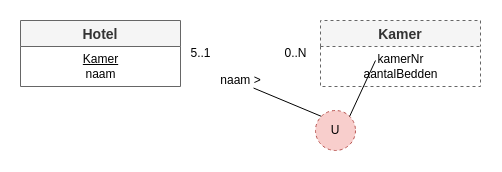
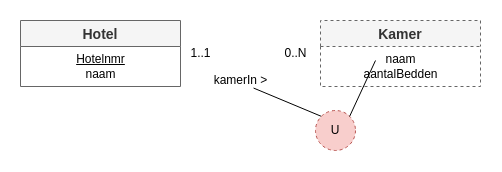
  <mxCell id="0" />
  <mxCell id="1" parent="0" />
  <mxCell id="2" value="Hotel" style="swimlane;fontStyle=1;childLayout=stackLayout;horizontal=1;startSize=26;horizontalStack=0;resizeParent=1;resizeParentMax=0;resizeLast=0;collapsible=1;marginBottom=0;align=center;fontSize=14;strokeColor=#666666;fillColor=#f5f5f5;fontColor=#333333;" vertex="1" parent="1"><mxGeometry x="20" y="20" width="160" height="66" as="geometry" /></mxCell>
- <mxCell id="3" value="&lt;u&gt;Kamer&lt;/u&gt;&lt;br&gt;naam" style="text;html=1;align=center;verticalAlign=middle;resizable=0;points=[];autosize=1;strokeColor=none;fillColor=none;" vertex="1" parent="2"><mxGeometry y="26" width="160" height="40" as="geometry" /></mxCell>
+ <mxCell id="3" value="&lt;u&gt;Hotelnmr&lt;/u&gt;&lt;br&gt;naam" style="text;html=1;align=center;verticalAlign=middle;resizable=0;points=[];autosize=1;strokeColor=none;fillColor=none;" vertex="1" parent="2"><mxGeometry y="26" width="160" height="40" as="geometry" /></mxCell>
  <mxCell id="4" value="Kamer" style="swimlane;fontStyle=1;childLayout=stackLayout;horizontal=1;startSize=26;horizontalStack=0;resizeParent=1;resizeParentMax=0;resizeLast=0;collapsible=1;marginBottom=0;align=center;fontSize=14;strokeColor=#666666;fillColor=#f5f5f5;fontColor=#333333;dashed=1;" vertex="1" parent="1"><mxGeometry x="320" y="20" width="160" height="66" as="geometry" /></mxCell>
- <mxCell id="5" value="kamerNr&lt;br&gt;aantalBedden" style="text;html=1;align=center;verticalAlign=middle;resizable=0;points=[];autosize=1;strokeColor=none;fillColor=none;" vertex="1" parent="4"><mxGeometry y="26" width="160" height="40" as="geometry" /></mxCell>
+ <mxCell id="5" value="naam&lt;br&gt;aantalBedden" style="text;html=1;align=center;verticalAlign=middle;resizable=0;points=[];autosize=1;strokeColor=none;fillColor=none;" vertex="1" parent="4"><mxGeometry y="26" width="160" height="40" as="geometry" /></mxCell>
  <mxCell id="6" value="0..N" style="text;html=1;align=center;verticalAlign=middle;resizable=0;points=[];autosize=1;strokeColor=none;fillColor=none;" vertex="1" parent="1"><mxGeometry x="270" y="38" width="50" height="30" as="geometry" /></mxCell>
- <mxCell id="7" value="5..1" style="text;html=1;align=center;verticalAlign=middle;resizable=0;points=[];autosize=1;strokeColor=none;fillColor=none;" vertex="1" parent="1"><mxGeometry x="180" y="38" width="40" height="30" as="geometry" /></mxCell>
- <mxCell id="8" value="naam &amp;gt;" style="text;html=1;align=center;verticalAlign=middle;resizable=0;points=[];autosize=1;strokeColor=none;fillColor=none;" vertex="1" parent="1"><mxGeometry x="200" y="65" width="80" height="30" as="geometry" /></mxCell>
+ <mxCell id="7" value="1..1" style="text;html=1;align=center;verticalAlign=middle;resizable=0;points=[];autosize=1;strokeColor=none;fillColor=none;" vertex="1" parent="1"><mxGeometry x="180" y="38" width="40" height="30" as="geometry" /></mxCell>
+ <mxCell id="8" value="kamerIn &amp;gt;" style="text;html=1;align=center;verticalAlign=middle;resizable=0;points=[];autosize=1;strokeColor=none;fillColor=none;" vertex="1" parent="1"><mxGeometry x="200" y="65" width="80" height="30" as="geometry" /></mxCell>
  <mxCell id="9" style="edgeStyle=none;html=1;exitX=0;exitY=0;exitDx=0;exitDy=0;endArrow=none;endFill=0;entryX=0.663;entryY=1.018;entryDx=0;entryDy=0;entryPerimeter=0;" edge="1" parent="1" source="10"><mxGeometry relative="1" as="geometry"><mxPoint x="295.858" y="107.858" as="sourcePoint" /><mxPoint x="253.04" y="87.54" as="targetPoint" /></mxGeometry></mxCell>
  <mxCell id="10" value="U" style="ellipse;whiteSpace=wrap;html=1;strokeColor=#b85450;fillColor=#f8cecc;dashed=1;" vertex="1" parent="1"><mxGeometry x="315" y="110" width="40" height="40" as="geometry" /></mxCell>
  <mxCell id="11" value="" style="edgeStyle=none;orthogonalLoop=1;jettySize=auto;html=1;endArrow=none;endFill=0;entryX=1;entryY=0;entryDx=0;entryDy=0;" edge="1" parent="1" target="10"><mxGeometry width="100" relative="1" as="geometry"><mxPoint x="375" y="60" as="sourcePoint" /><mxPoint x="336.617" y="113.72" as="targetPoint" /><Array as="points" /></mxGeometry></mxCell>
